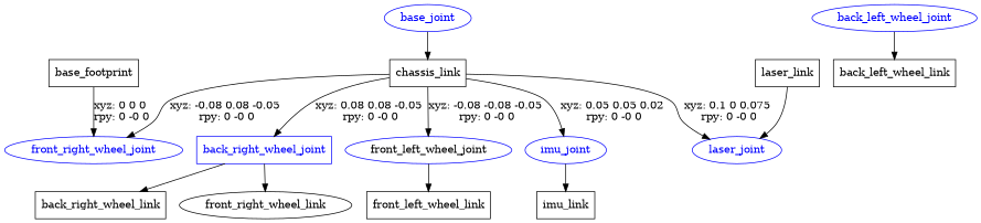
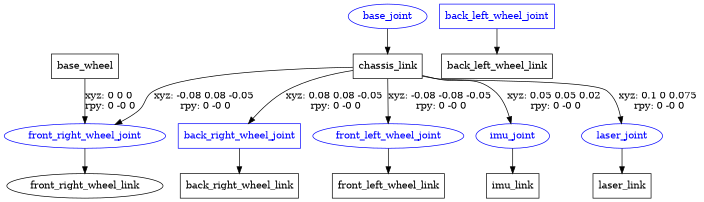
  digraph {
    node [shape=box]
-   n1 [label=base_footprint]
+   n1 [label=base_wheel]
    front_right_wheel_joint [color=blue fontcolor=blue shape=ellipse]
    base_joint [color=blue fontcolor=blue shape=ellipse]
    n4 [label=chassis_link]
    back_right_wheel_joint [color=blue fontcolor=blue]
-   front_left_wheel_joint [color=blue fontcolor=black shape=ellipse]
+   front_left_wheel_joint [color=blue fontcolor=blue shape=ellipse]
    imu_joint [color=blue fontcolor=blue shape=ellipse]
    laser_joint [color=blue fontcolor=blue shape=ellipse]
-   back_left_wheel_joint [color=blue fontcolor=blue shape=ellipse]
+   back_left_wheel_joint [color=blue fontcolor=blue]
    n10 [label=back_left_wheel_link]
    n11 [label=back_right_wheel_link]
    n12 [label=front_left_wheel_link]
    n13 [label=front_right_wheel_link shape=ellipse]
    n14 [label=imu_link]
    n15 [label=laser_link]
    n1 -> front_right_wheel_joint [label="xyz: 0 0 0 \nrpy: 0 -0 0"]
-   back_right_wheel_joint -> n13
+   front_right_wheel_joint -> n13
    base_joint -> n4
    n4 -> front_right_wheel_joint [label="xyz: -0.08 0.08 -0.05 \nrpy: 0 -0 0"]
    n4 -> back_right_wheel_joint [label="xyz: 0.08 0.08 -0.05 \nrpy: 0 -0 0"]
    n4 -> front_left_wheel_joint [label="xyz: -0.08 -0.08 -0.05 \nrpy: 0 -0 0"]
    n4 -> imu_joint [label="xyz: 0.05 0.05 0.02 \nrpy: 0 -0 0"]
    n4 -> laser_joint [label="xyz: 0.1 0 0.075 \nrpy: 0 -0 0"]
    back_right_wheel_joint -> n11
    front_left_wheel_joint -> n12
    imu_joint -> n14
-   n15 -> laser_joint
+   laser_joint -> n15
    back_left_wheel_joint -> n10
  }
